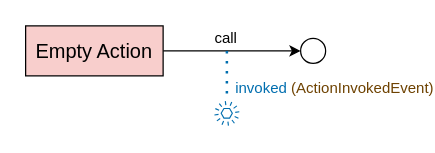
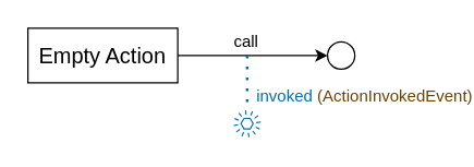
  <mxCell id="0" />
  <mxCell id="1" parent="0" />
  <mxCell id="2" style="edgeStyle=orthogonalEdgeStyle;rounded=0;orthogonalLoop=1;jettySize=auto;html=1;" edge="1" parent="1" source="4" target="5"><mxGeometry relative="1" as="geometry"><mxPoint x="220" y="40" as="targetPoint" /></mxGeometry></mxCell>
  <mxCell id="3" value="call" style="edgeLabel;html=1;align=center;verticalAlign=middle;resizable=0;points=[];fontSize=12;" vertex="1" connectable="0" parent="2"><mxGeometry x="-0.117" y="1" relative="1" as="geometry"><mxPoint y="-10" as="offset" /></mxGeometry></mxCell>
- <mxCell id="4" value="Empty Action" style="rounded=0;whiteSpace=wrap;html=1;fontSize=16;fillColor=#f8cecc;" vertex="1" parent="1"><mxGeometry x="20" y="20" width="110" height="40" as="geometry" /></mxCell>
+ <mxCell id="4" value="Empty Action" style="rounded=0;whiteSpace=wrap;html=1;fontSize=16;" vertex="1" parent="1"><mxGeometry x="20" y="20" width="110" height="40" as="geometry" /></mxCell>
  <mxCell id="5" value="" style="ellipse;whiteSpace=wrap;html=1;" vertex="1" parent="1"><mxGeometry x="240" y="30" width="20" height="20" as="geometry" /></mxCell>
  <mxCell id="6" value="" style="endArrow=none;dashed=1;html=1;dashPattern=1 3;strokeWidth=2;rounded=0;fillColor=#1ba1e2;strokeColor=#006EAF;" edge="1" parent="1" target="8"><mxGeometry width="50" height="50" relative="1" as="geometry"><mxPoint x="181" y="40" as="sourcePoint" /><mxPoint x="156.409" y="100" as="targetPoint" /></mxGeometry></mxCell>
  <mxCell id="7" value="invoked &lt;font color=&quot;#6e4201&quot; style=&quot;font-size: 12px;&quot;&gt;(ActionInvokedEvent)&lt;/font&gt;" style="edgeLabel;html=1;align=center;verticalAlign=middle;resizable=0;points=[];fontSize=12;fontColor=#006EAF;rotation=0;" vertex="1" connectable="0" parent="6"><mxGeometry x="0.211" relative="1" as="geometry"><mxPoint x="85" y="5" as="offset" /></mxGeometry></mxCell>
  <mxCell id="8" value="" style="sketch=0;outlineConnect=0;fontColor=#ffffff;fillColor=#006EAF;strokeColor=#006EAF;dashed=0;verticalLabelPosition=bottom;verticalAlign=top;align=center;html=1;fontSize=12;fontStyle=0;aspect=fixed;pointerEvents=1;shape=mxgraph.aws4.event;" vertex="1" parent="1"><mxGeometry x="171" y="80" width="20" height="20" as="geometry" /></mxCell>
